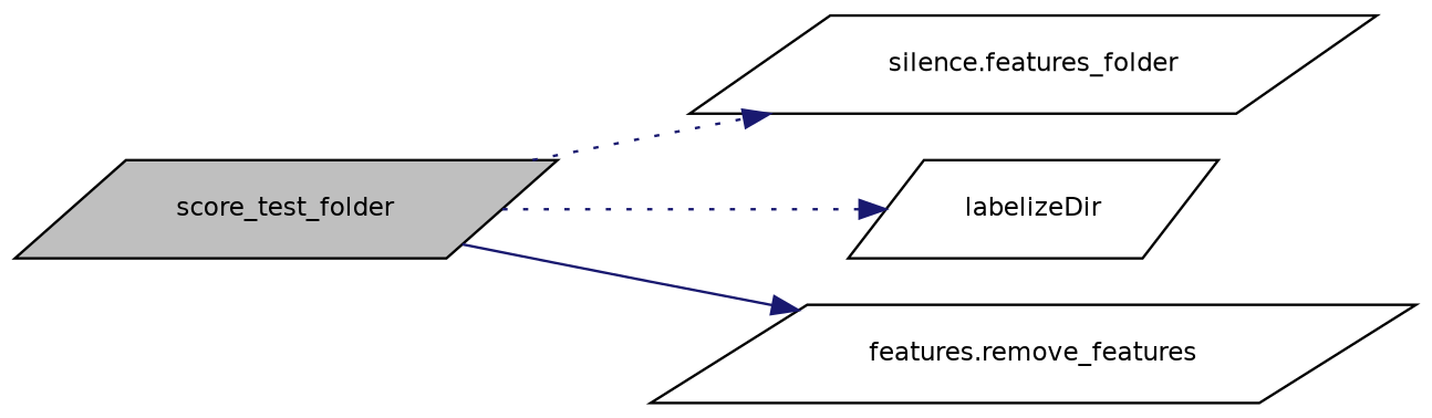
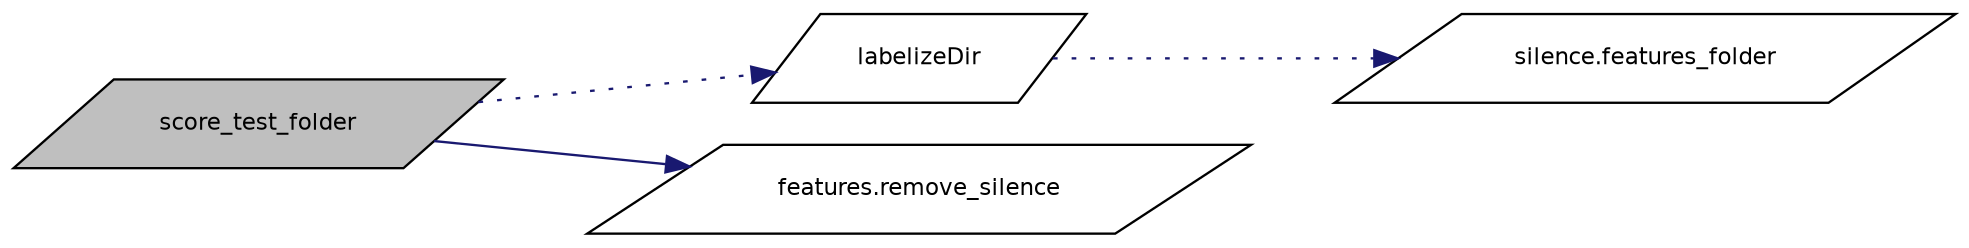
  digraph {
    rankdir=LR
    node [color=black fillcolor=white fontname=Helvetica fontsize=10 shape=parallelogram style=filled]
    edge [color=midnightblue fontname=Helvetica fontsize=10 labelfontname=Helvetica labelfontsize=10 style=dotted]
    n1 [fillcolor=grey75 fontcolor=black height=0.2 label=score_test_folder width=0.4]
    n2 [height=0.2 label="silence.features_folder" width=0.4]
    n3 [height=0.2 label=labelizeDir width=0.4]
-   n4 [height=0.2 label="features.remove_features" width=0.4]
-   n1 -> n2
+   n4 [height=0.2 label="features.remove_silence" width=0.4]
+   n3 -> n2
    n1 -> n3
    n1 -> n4 [style=solid]
  }
